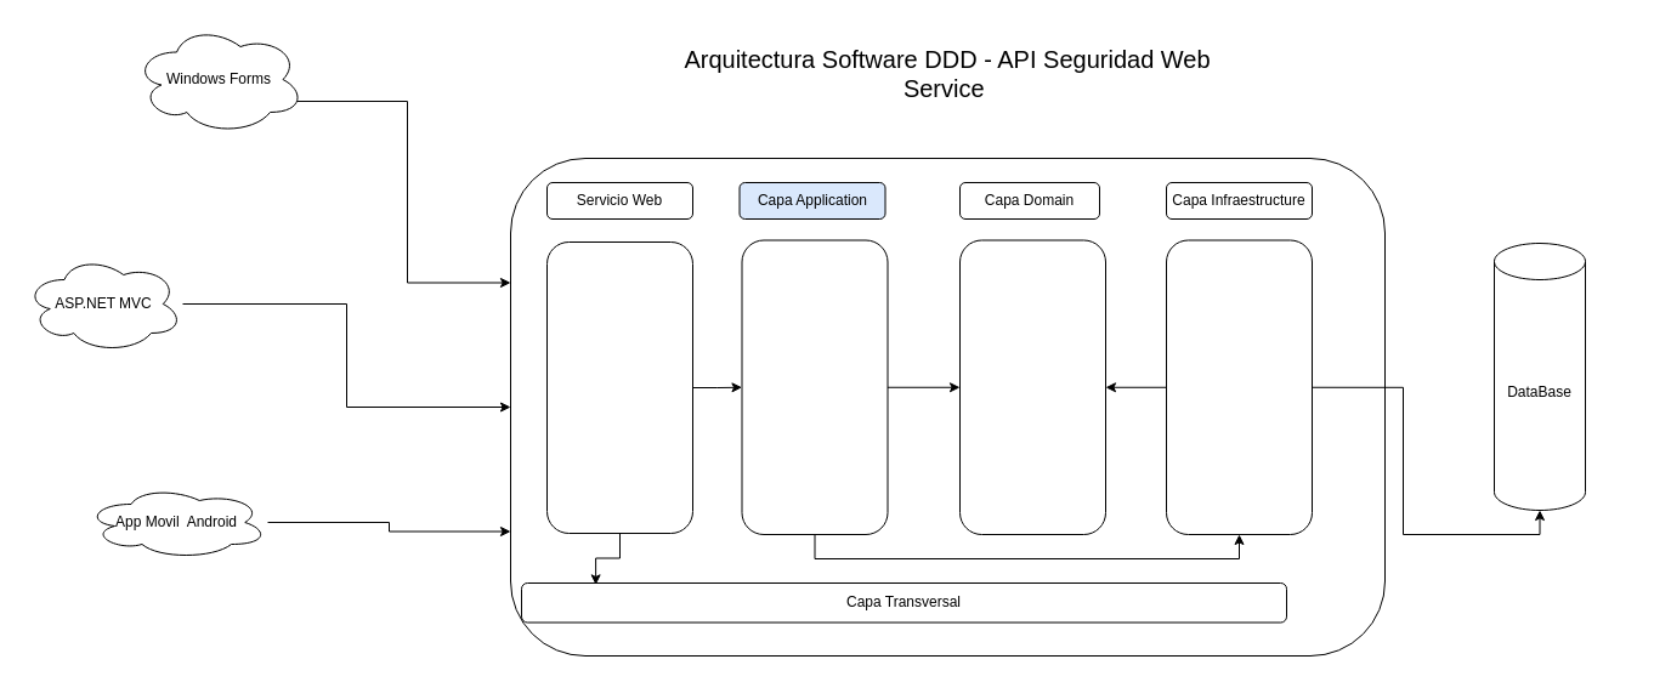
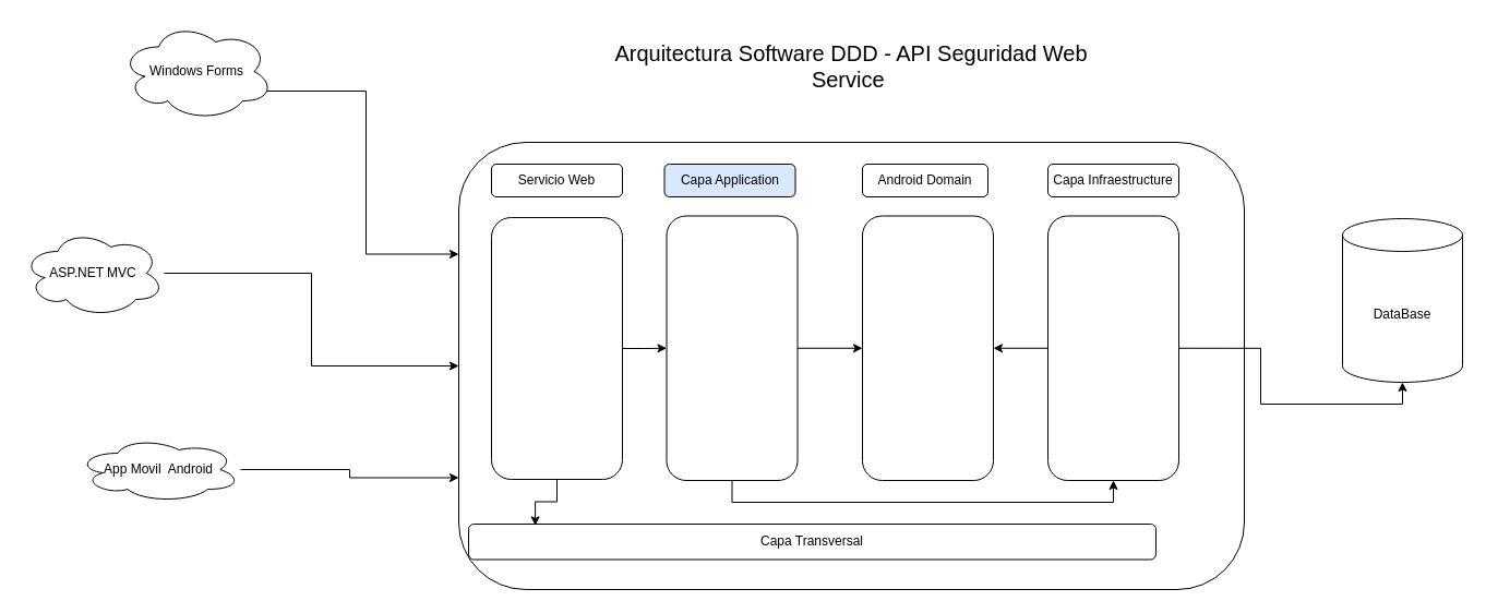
  <mxCell id="0" />
  <mxCell id="1" parent="0" />
  <mxCell id="2" value="" style="rounded=1;whiteSpace=wrap;html=1;" vertex="1" parent="1"><mxGeometry x="420" y="130" width="720" height="410" as="geometry" /></mxCell>
  <mxCell id="3" style="edgeStyle=orthogonalEdgeStyle;rounded=0;orthogonalLoop=1;jettySize=auto;html=1;exitX=0.96;exitY=0.7;exitDx=0;exitDy=0;exitPerimeter=0;entryX=0;entryY=0.25;entryDx=0;entryDy=0;fontSize=12;" edge="1" parent="1" source="4" target="2"><mxGeometry relative="1" as="geometry" /></mxCell>
  <mxCell id="4" value="Windows Forms" style="ellipse;shape=cloud;whiteSpace=wrap;html=1;" vertex="1" parent="1"><mxGeometry x="110" y="20" width="140" height="90" as="geometry" /></mxCell>
  <mxCell id="5" style="edgeStyle=orthogonalEdgeStyle;rounded=0;orthogonalLoop=1;jettySize=auto;html=1;entryX=0;entryY=0.5;entryDx=0;entryDy=0;fontSize=12;" edge="1" parent="1" source="6" target="2"><mxGeometry relative="1" as="geometry" /></mxCell>
  <mxCell id="6" value="ASP.NET MVC" style="ellipse;shape=cloud;whiteSpace=wrap;html=1;" vertex="1" parent="1"><mxGeometry x="20" y="210" width="130" height="80" as="geometry" /></mxCell>
  <mxCell id="7" style="edgeStyle=orthogonalEdgeStyle;rounded=0;orthogonalLoop=1;jettySize=auto;html=1;entryX=0;entryY=0.75;entryDx=0;entryDy=0;fontSize=12;" edge="1" parent="1" source="8" target="2"><mxGeometry relative="1" as="geometry" /></mxCell>
  <mxCell id="8" value="App Movil&amp;nbsp; Android&lt;br&gt;" style="ellipse;shape=cloud;whiteSpace=wrap;html=1;" vertex="1" parent="1"><mxGeometry x="70" y="400" width="150" height="60" as="geometry" /></mxCell>
  <mxCell id="9" value="Arquitectura Software DDD - API Seguridad Web Service&amp;nbsp;" style="text;html=1;strokeColor=none;fillColor=none;align=center;verticalAlign=middle;whiteSpace=wrap;rounded=0;fontSize=20;" vertex="1" parent="1"><mxGeometry x="560" y="40" width="440" height="40" as="geometry" /></mxCell>
  <mxCell id="10" style="edgeStyle=orthogonalEdgeStyle;rounded=0;orthogonalLoop=1;jettySize=auto;html=1;entryX=0;entryY=0.5;entryDx=0;entryDy=0;fontSize=12;" edge="1" parent="1" source="12" target="15"><mxGeometry relative="1" as="geometry" /></mxCell>
  <mxCell id="11" style="edgeStyle=orthogonalEdgeStyle;rounded=0;orthogonalLoop=1;jettySize=auto;html=1;exitX=0.5;exitY=1;exitDx=0;exitDy=0;entryX=0.097;entryY=0.042;entryDx=0;entryDy=0;entryPerimeter=0;fontSize=12;" edge="1" parent="1" source="12" target="20"><mxGeometry relative="1" as="geometry" /></mxCell>
  <mxCell id="12" value="" style="rounded=1;whiteSpace=wrap;html=1;fontSize=20;" vertex="1" parent="1"><mxGeometry x="450" y="199" width="120" height="240" as="geometry" /></mxCell>
  <mxCell id="13" style="edgeStyle=orthogonalEdgeStyle;rounded=0;orthogonalLoop=1;jettySize=auto;html=1;exitX=0.5;exitY=1;exitDx=0;exitDy=0;entryX=0.5;entryY=1;entryDx=0;entryDy=0;fontSize=12;shadow=0;" edge="1" parent="1" source="15" target="19"><mxGeometry relative="1" as="geometry" /></mxCell>
  <mxCell id="14" style="edgeStyle=orthogonalEdgeStyle;rounded=0;orthogonalLoop=1;jettySize=auto;html=1;exitX=1;exitY=0.5;exitDx=0;exitDy=0;entryX=0;entryY=0.5;entryDx=0;entryDy=0;fontSize=12;" edge="1" parent="1" source="15" target="16"><mxGeometry relative="1" as="geometry" /></mxCell>
  <mxCell id="15" value="" style="rounded=1;whiteSpace=wrap;html=1;fontSize=20;" vertex="1" parent="1"><mxGeometry x="610.5" y="197.5" width="120" height="242.5" as="geometry" /></mxCell>
  <mxCell id="16" value="" style="rounded=1;whiteSpace=wrap;html=1;fontSize=20;" vertex="1" parent="1"><mxGeometry x="790" y="197.5" width="120" height="242.5" as="geometry" /></mxCell>
  <mxCell id="17" style="edgeStyle=orthogonalEdgeStyle;rounded=0;orthogonalLoop=1;jettySize=auto;html=1;exitX=1;exitY=0.5;exitDx=0;exitDy=0;entryX=0.5;entryY=1;entryDx=0;entryDy=0;entryPerimeter=0;fontSize=12;" edge="1" parent="1" source="19" target="25"><mxGeometry relative="1" as="geometry" /></mxCell>
  <mxCell id="18" style="edgeStyle=orthogonalEdgeStyle;rounded=0;orthogonalLoop=1;jettySize=auto;html=1;exitX=0;exitY=0.5;exitDx=0;exitDy=0;entryX=1;entryY=0.5;entryDx=0;entryDy=0;fontSize=12;" edge="1" parent="1" source="19" target="16"><mxGeometry relative="1" as="geometry" /></mxCell>
  <mxCell id="19" value="" style="rounded=1;whiteSpace=wrap;html=1;fontSize=20;" vertex="1" parent="1"><mxGeometry x="960" y="197.5" width="120" height="242.5" as="geometry" /></mxCell>
  <mxCell id="20" value="Capa Transversal" style="rounded=1;whiteSpace=wrap;html=1;fontSize=12;" vertex="1" parent="1"><mxGeometry x="429" y="480" width="630" height="32.5" as="geometry" /></mxCell>
  <mxCell id="21" value="Servicio Web" style="rounded=1;whiteSpace=wrap;html=1;fontSize=12;" vertex="1" parent="1"><mxGeometry x="450" y="150" width="120" height="30" as="geometry" /></mxCell>
  <mxCell id="22" value="Capa Application" style="rounded=1;whiteSpace=wrap;html=1;fontSize=12;fillColor=#dae8fc;" vertex="1" parent="1"><mxGeometry x="608.5" y="150" width="120" height="30" as="geometry" /></mxCell>
- <mxCell id="23" value="Capa Domain" style="rounded=1;whiteSpace=wrap;html=1;fontSize=12;" vertex="1" parent="1"><mxGeometry x="790" y="150" width="115" height="30" as="geometry" /></mxCell>
+ <mxCell id="23" value="Android Domain" style="rounded=1;whiteSpace=wrap;html=1;fontSize=12;" vertex="1" parent="1"><mxGeometry x="790" y="150" width="115" height="30" as="geometry" /></mxCell>
  <mxCell id="24" value="Capa Infraestructure" style="rounded=1;whiteSpace=wrap;html=1;fontSize=12;" vertex="1" parent="1"><mxGeometry x="960" y="150" width="120" height="30" as="geometry" /></mxCell>
- <mxCell id="25" value="DataBase" style="shape=cylinder3;whiteSpace=wrap;html=1;boundedLbl=1;backgroundOutline=1;size=15;fontSize=12;" vertex="1" parent="1"><mxGeometry x="1230" y="200" width="75" height="220" as="geometry" /></mxCell>
+ <mxCell id="25" value="DataBase" style="shape=cylinder3;whiteSpace=wrap;html=1;boundedLbl=1;backgroundOutline=1;size=15;fontSize=12;" vertex="1" parent="1"><mxGeometry x="1230" y="200" width="110" height="150" as="geometry" /></mxCell>
